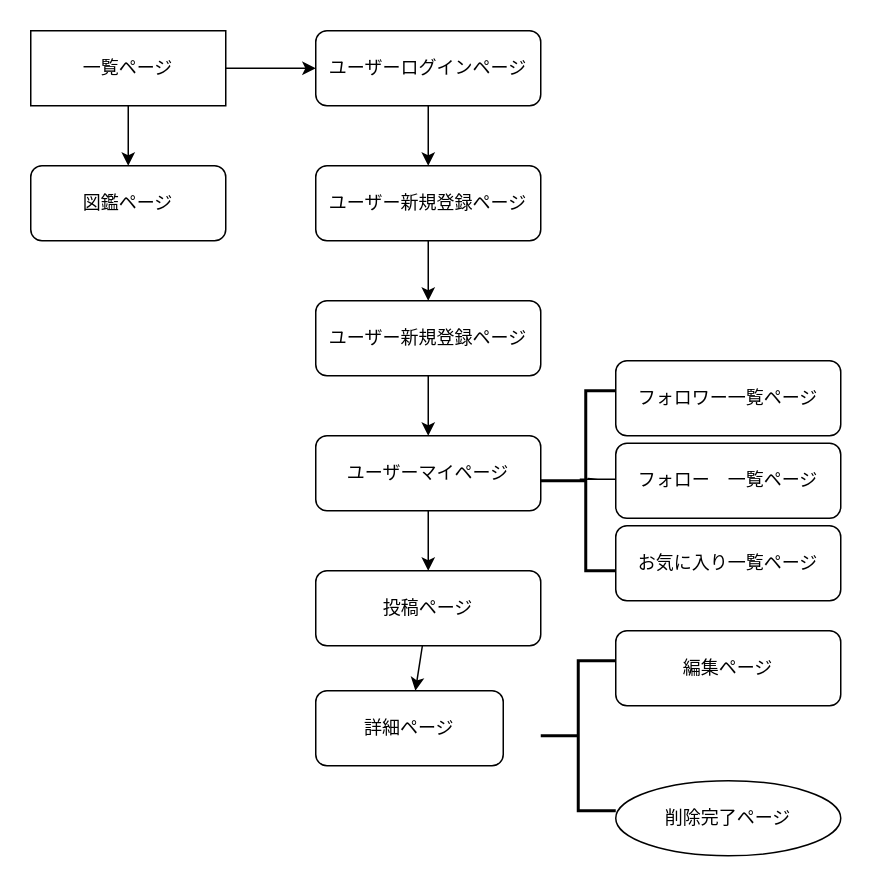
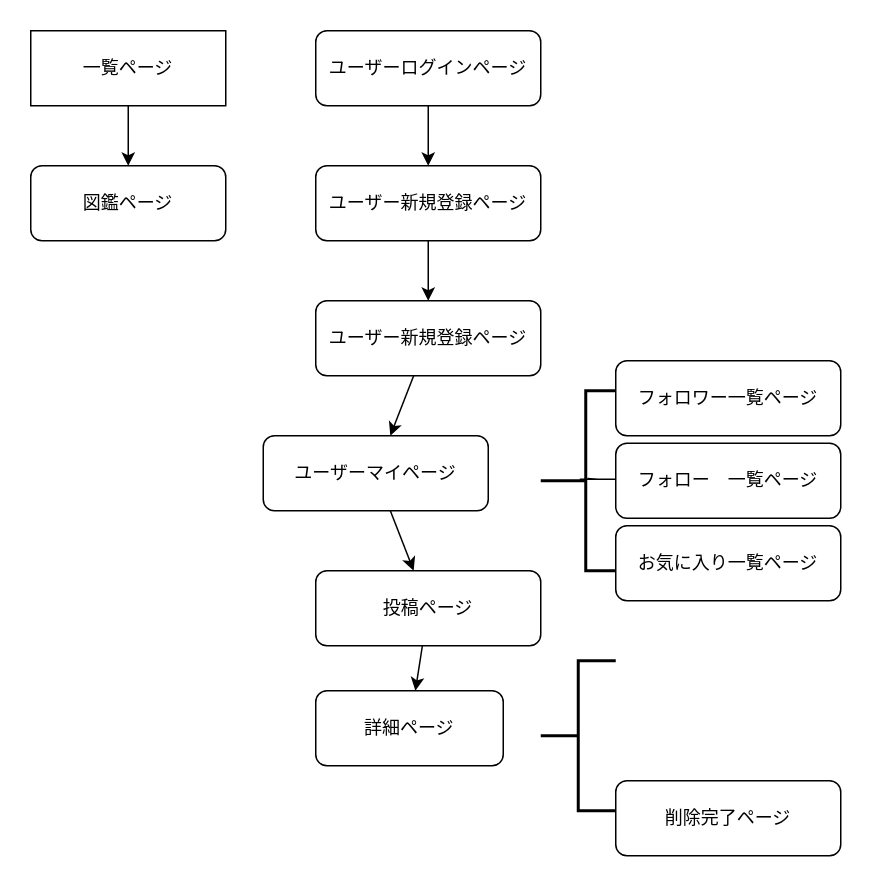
  <mxCell id="0" />
  <mxCell id="1" parent="0" />
- <mxCell id="2" value="" style="edgeStyle=none;html=1;entryX=0;entryY=0.5;entryDx=0;entryDy=0;entryPerimeter=0;" edge="1" parent="1" source="4" target="6"><mxGeometry relative="1" as="geometry" /></mxCell>
  <mxCell id="3" value="" style="edgeStyle=orthogonalEdgeStyle;html=1;" edge="1" parent="1" source="4" target="24"><mxGeometry relative="1" as="geometry" /></mxCell>
  <mxCell id="4" value="一覧ページ" style="whiteSpace=wrap;html=1;rounded=0;" vertex="1" parent="1"><mxGeometry x="20" y="20" width="130" height="50" as="geometry" /></mxCell>
  <mxCell id="5" value="" style="edgeStyle=none;html=1;" edge="1" parent="1" source="6" target="8"><mxGeometry relative="1" as="geometry" /></mxCell>
  <mxCell id="6" value="ユーザーログインページ" style="rounded=1;whiteSpace=wrap;html=1;" vertex="1" parent="1"><mxGeometry x="210" y="20" width="150" height="50" as="geometry" /></mxCell>
  <mxCell id="7" value="" style="edgeStyle=none;html=1;" edge="1" parent="1" source="8" target="10"><mxGeometry relative="1" as="geometry" /></mxCell>
  <mxCell id="8" value="ユーザー新規登録ページ" style="rounded=1;whiteSpace=wrap;html=1;" vertex="1" parent="1"><mxGeometry x="210" y="110" width="150" height="50" as="geometry" /></mxCell>
  <mxCell id="9" value="" style="edgeStyle=none;html=1;" edge="1" parent="1" source="10" target="12"><mxGeometry relative="1" as="geometry" /></mxCell>
  <mxCell id="10" value="ユーザー新規登録ページ" style="rounded=1;whiteSpace=wrap;html=1;" vertex="1" parent="1"><mxGeometry x="210" y="200" width="150" height="50" as="geometry" /></mxCell>
  <mxCell id="11" value="" style="edgeStyle=none;html=1;" edge="1" parent="1" source="12" target="14"><mxGeometry relative="1" as="geometry" /></mxCell>
- <mxCell id="12" value="ユーザーマイページ" style="rounded=1;whiteSpace=wrap;html=1;" vertex="1" parent="1"><mxGeometry x="210" y="290" width="150" height="50" as="geometry" /></mxCell>
+ <mxCell id="12" value="ユーザーマイページ" style="rounded=1;whiteSpace=wrap;html=1;" vertex="1" parent="1"><mxGeometry x="175" y="290" width="150" height="50" as="geometry" /></mxCell>
  <mxCell id="13" value="" style="edgeStyle=none;html=1;" edge="1" parent="1" source="14" target="15"><mxGeometry relative="1" as="geometry" /></mxCell>
  <mxCell id="14" value="投稿ページ" style="rounded=1;whiteSpace=wrap;html=1;" vertex="1" parent="1"><mxGeometry x="210" y="380" width="150" height="50" as="geometry" /></mxCell>
  <mxCell id="15" value="詳細ページ" style="rounded=1;whiteSpace=wrap;html=1;" vertex="1" parent="1"><mxGeometry x="210" y="460" width="125" height="50" as="geometry" /></mxCell>
- <mxCell id="16" value="編集ページ" style="rounded=1;whiteSpace=wrap;html=1;" vertex="1" parent="1"><mxGeometry x="410" y="420" width="150" height="50" as="geometry" /></mxCell>
- <mxCell id="17" value="削除完了ページ" style="ellipse;whiteSpace=wrap;html=1;" vertex="1" parent="1"><mxGeometry x="410" y="520" width="150" height="50" as="geometry" /></mxCell>
+ <mxCell id="17" value="削除完了ページ" style="rounded=1;whiteSpace=wrap;html=1;" vertex="1" parent="1"><mxGeometry x="410" y="520" width="150" height="50" as="geometry" /></mxCell>
  <mxCell id="18" value="" style="strokeWidth=2;html=1;shape=mxgraph.flowchart.annotation_2;align=left;labelPosition=right;pointerEvents=1;" vertex="1" parent="1"><mxGeometry x="360" y="440" width="50" height="100" as="geometry" /></mxCell>
  <mxCell id="19" value="" style="strokeWidth=2;html=1;shape=mxgraph.flowchart.annotation_2;align=left;labelPosition=right;pointerEvents=1;" vertex="1" parent="1"><mxGeometry x="360" y="260" width="60" height="120" as="geometry" /></mxCell>
  <mxCell id="20" value="" style="endArrow=none;html=1;exitX=0.52;exitY=0.488;exitDx=0;exitDy=0;exitPerimeter=0;" edge="1" parent="1" source="19"><mxGeometry width="50" height="50" relative="1" as="geometry"><mxPoint x="330" y="480" as="sourcePoint" /><mxPoint x="386" y="319" as="targetPoint" /><Array as="points"><mxPoint x="400" y="319" /><mxPoint x="420" y="319" /></Array></mxGeometry></mxCell>
  <mxCell id="21" value="フォロワー一覧ページ" style="rounded=1;whiteSpace=wrap;html=1;" vertex="1" parent="1"><mxGeometry x="410" y="240" width="150" height="50" as="geometry" /></mxCell>
  <mxCell id="22" value="フォロー　一覧ページ" style="rounded=1;whiteSpace=wrap;html=1;" vertex="1" parent="1"><mxGeometry x="410" y="295" width="150" height="50" as="geometry" /></mxCell>
  <mxCell id="23" value="お気に入り一覧ページ" style="rounded=1;whiteSpace=wrap;html=1;" vertex="1" parent="1"><mxGeometry x="410" y="350" width="150" height="50" as="geometry" /></mxCell>
  <mxCell id="24" value="図鑑ページ" style="rounded=1;whiteSpace=wrap;html=1;" vertex="1" parent="1"><mxGeometry x="20" y="110" width="130" height="50" as="geometry" /></mxCell>
